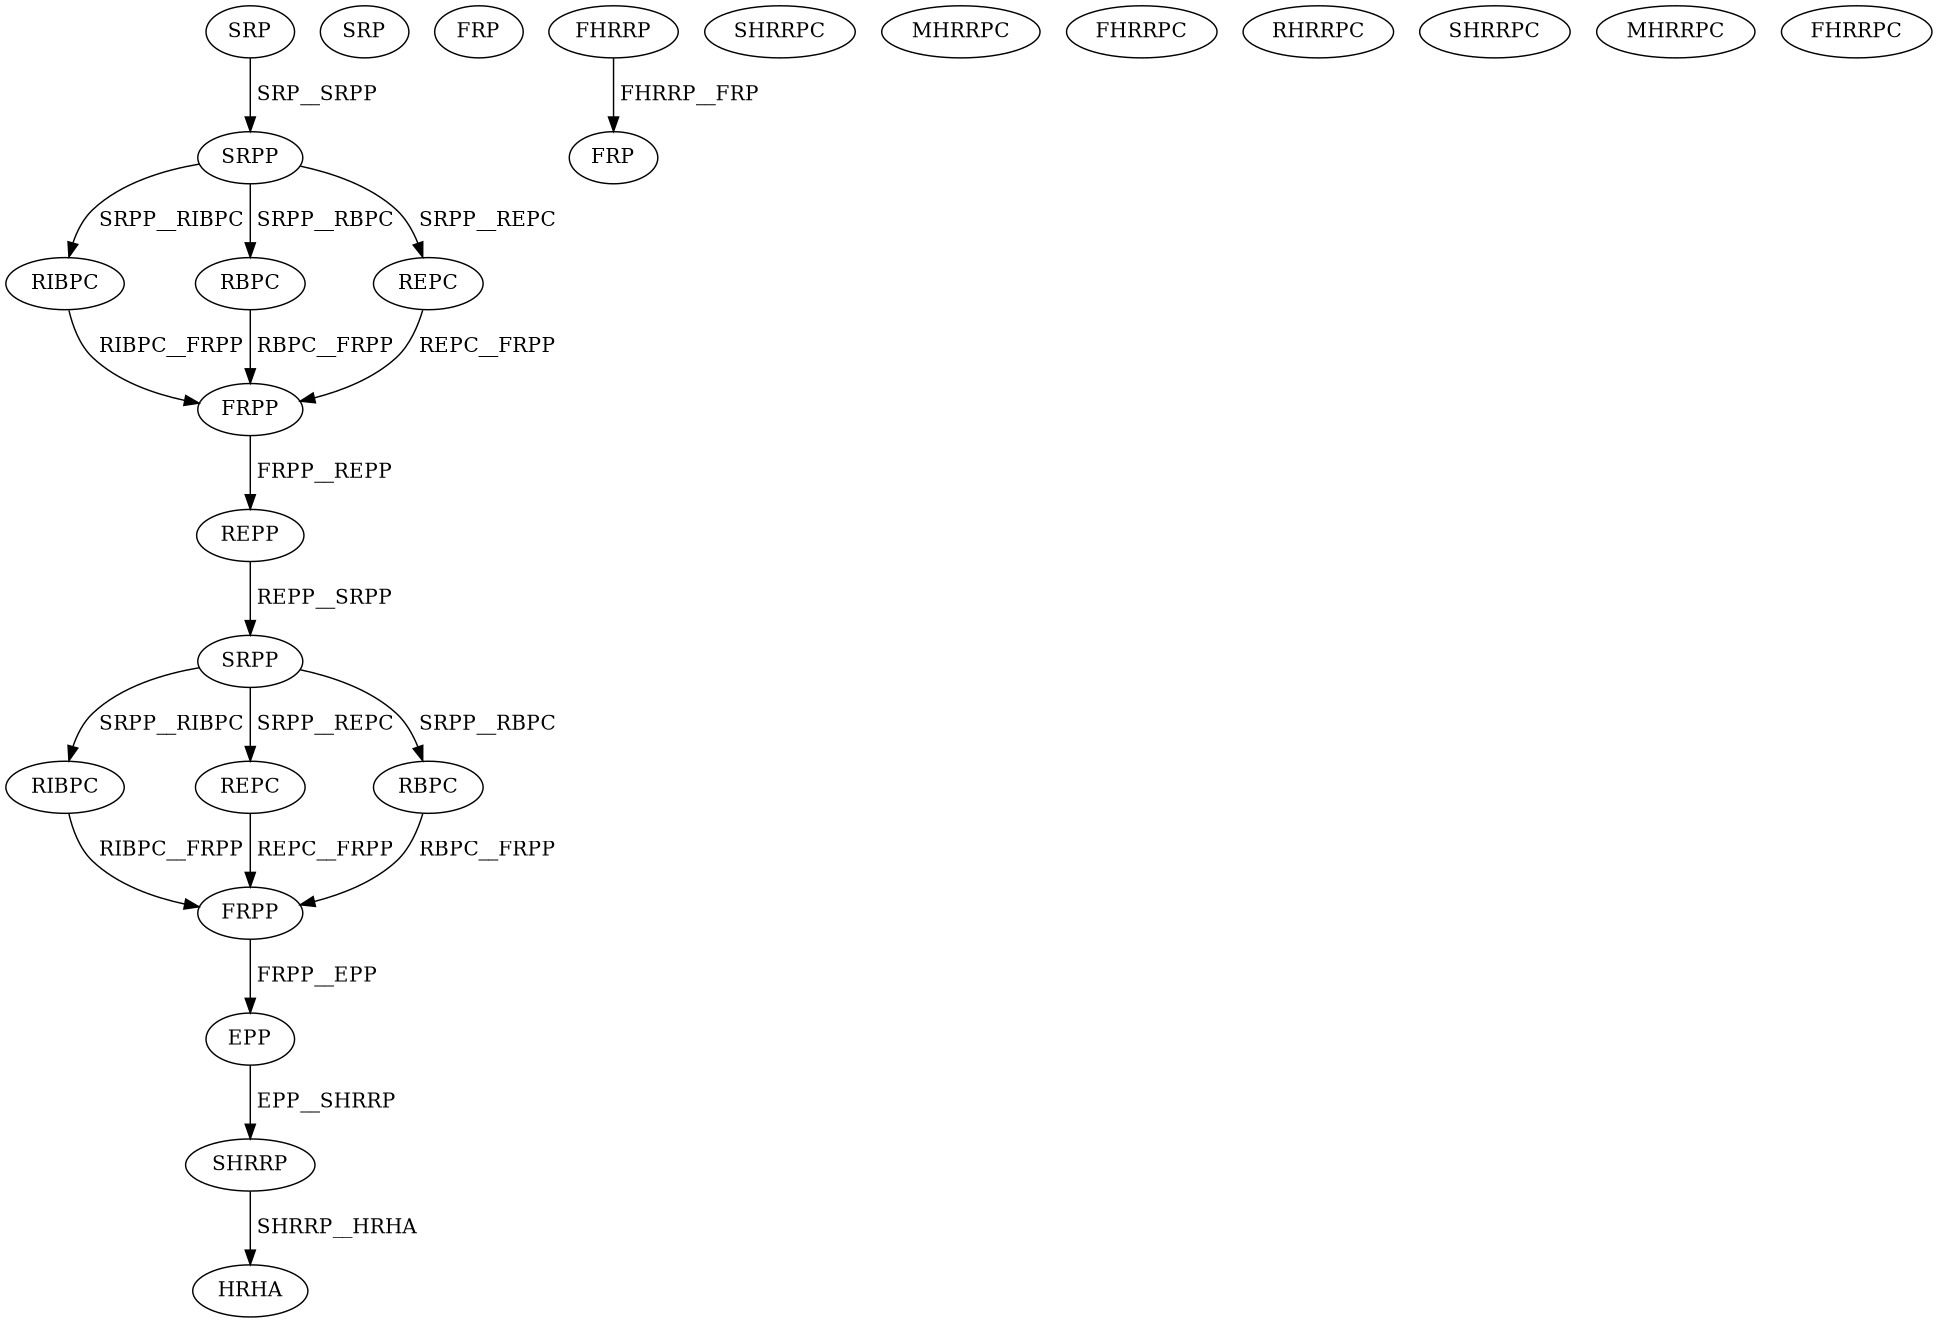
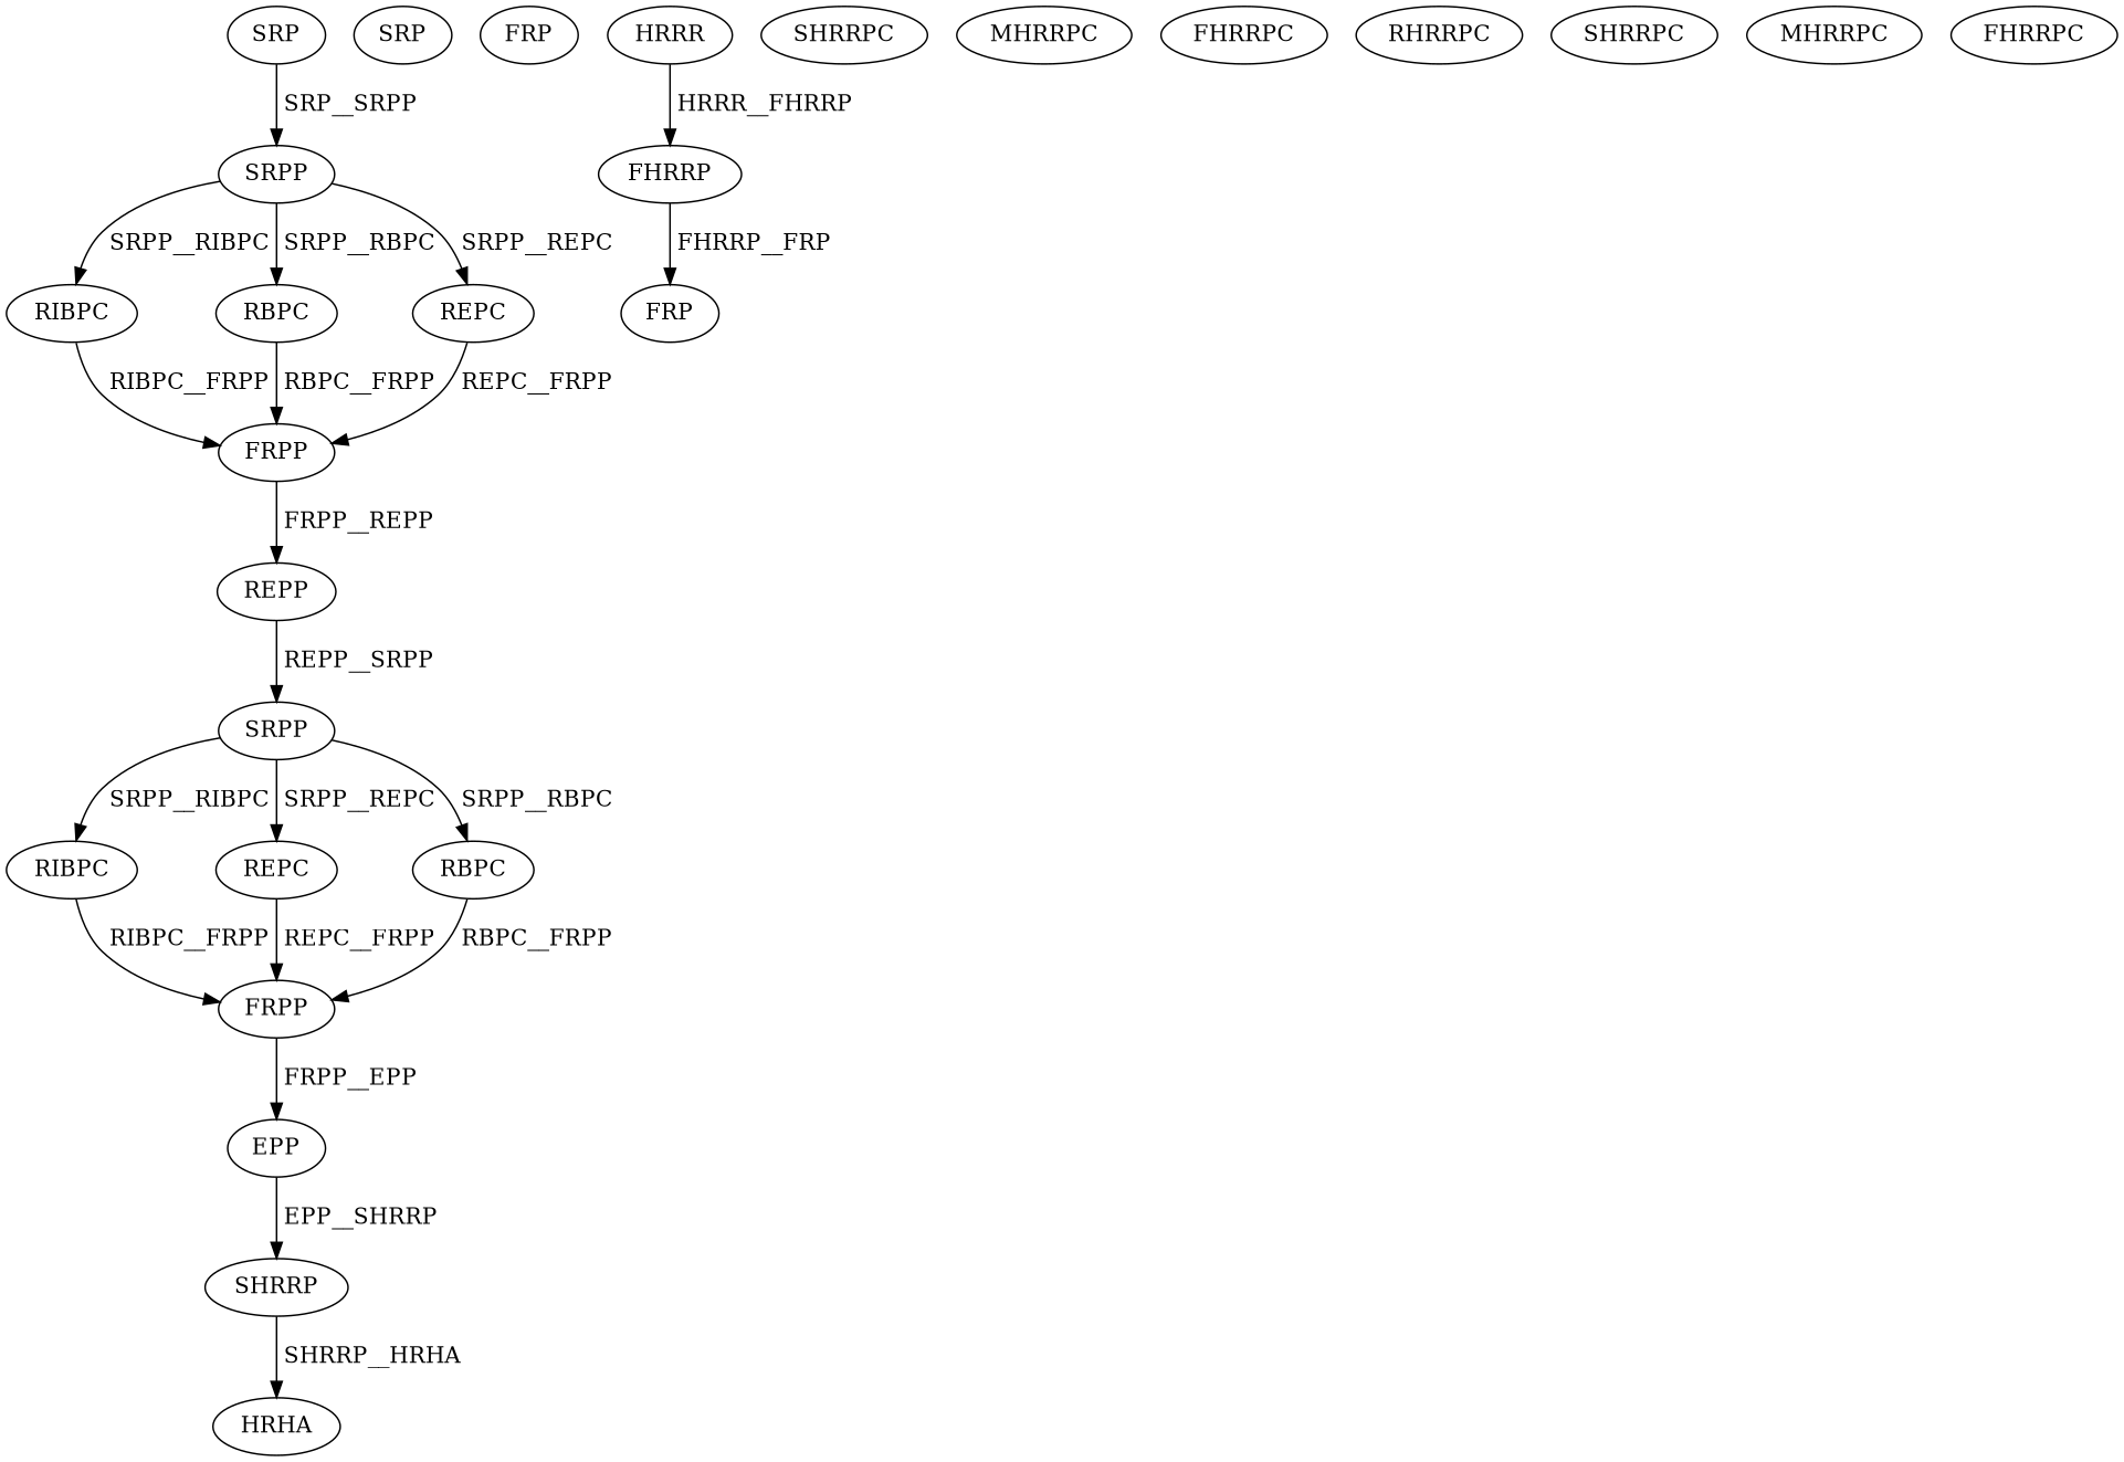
  digraph {
    node [color=black fontcolor=black]
    edge [color=black fontcolor=black]
    n1 [label=SRP]
    n2 [label=SRPP]
    n3 [label=RIBPC]
    n4 [label=RBPC]
    n5 [label=REPC]
    n6 [label=FRPP]
    n7 [label=REPP]
    n8 [label=SRPP]
    n9 [label=RIBPC]
    n10 [label=REPC]
    n11 [label=RBPC]
    n12 [label=FRPP]
    n13 [label=EPP]
    n14 [label=SHRRP]
    n15 [label=HRHA]
    n16 [label=SRP]
    n17 [label=FRP]
+   n18 [label=HRRR]
    n19 [label=FHRRP]
    n20 [label=SHRRPC]
    n21 [label=MHRRPC]
    n22 [label=FHRRPC]
    n23 [label=RHRRPC]
    n24 [label=SHRRPC]
    n25 [label=MHRRPC]
    n26 [label=FHRRPC]
    n27 [label=FRP]
    n1 -> n2 [label=" SRP__SRPP"]
    n2 -> n3 [label=" SRPP__RIBPC"]
    n2 -> n4 [label=" SRPP__RBPC"]
    n2 -> n5 [label=" SRPP__REPC"]
    n3 -> n6 [label=" RIBPC__FRPP"]
    n4 -> n6 [label=" RBPC__FRPP"]
    n5 -> n6 [label=" REPC__FRPP"]
    n6 -> n7 [label=" FRPP__REPP"]
    n7 -> n8 [label=" REPP__SRPP"]
    n8 -> n9 [label=" SRPP__RIBPC"]
    n8 -> n10 [label=" SRPP__REPC"]
    n8 -> n11 [label=" SRPP__RBPC"]
    n9 -> n12 [label=" RIBPC__FRPP"]
    n10 -> n12 [label=" REPC__FRPP"]
    n11 -> n12 [label=" RBPC__FRPP"]
    n12 -> n13 [label=" FRPP__EPP"]
    n13 -> n14 [label=" EPP__SHRRP"]
    n14 -> n15 [label=" SHRRP__HRHA"]
+   n18 -> n19 [label=" HRRR__FHRRP"]
    n19 -> n27 [label=" FHRRP__FRP"]
  }
